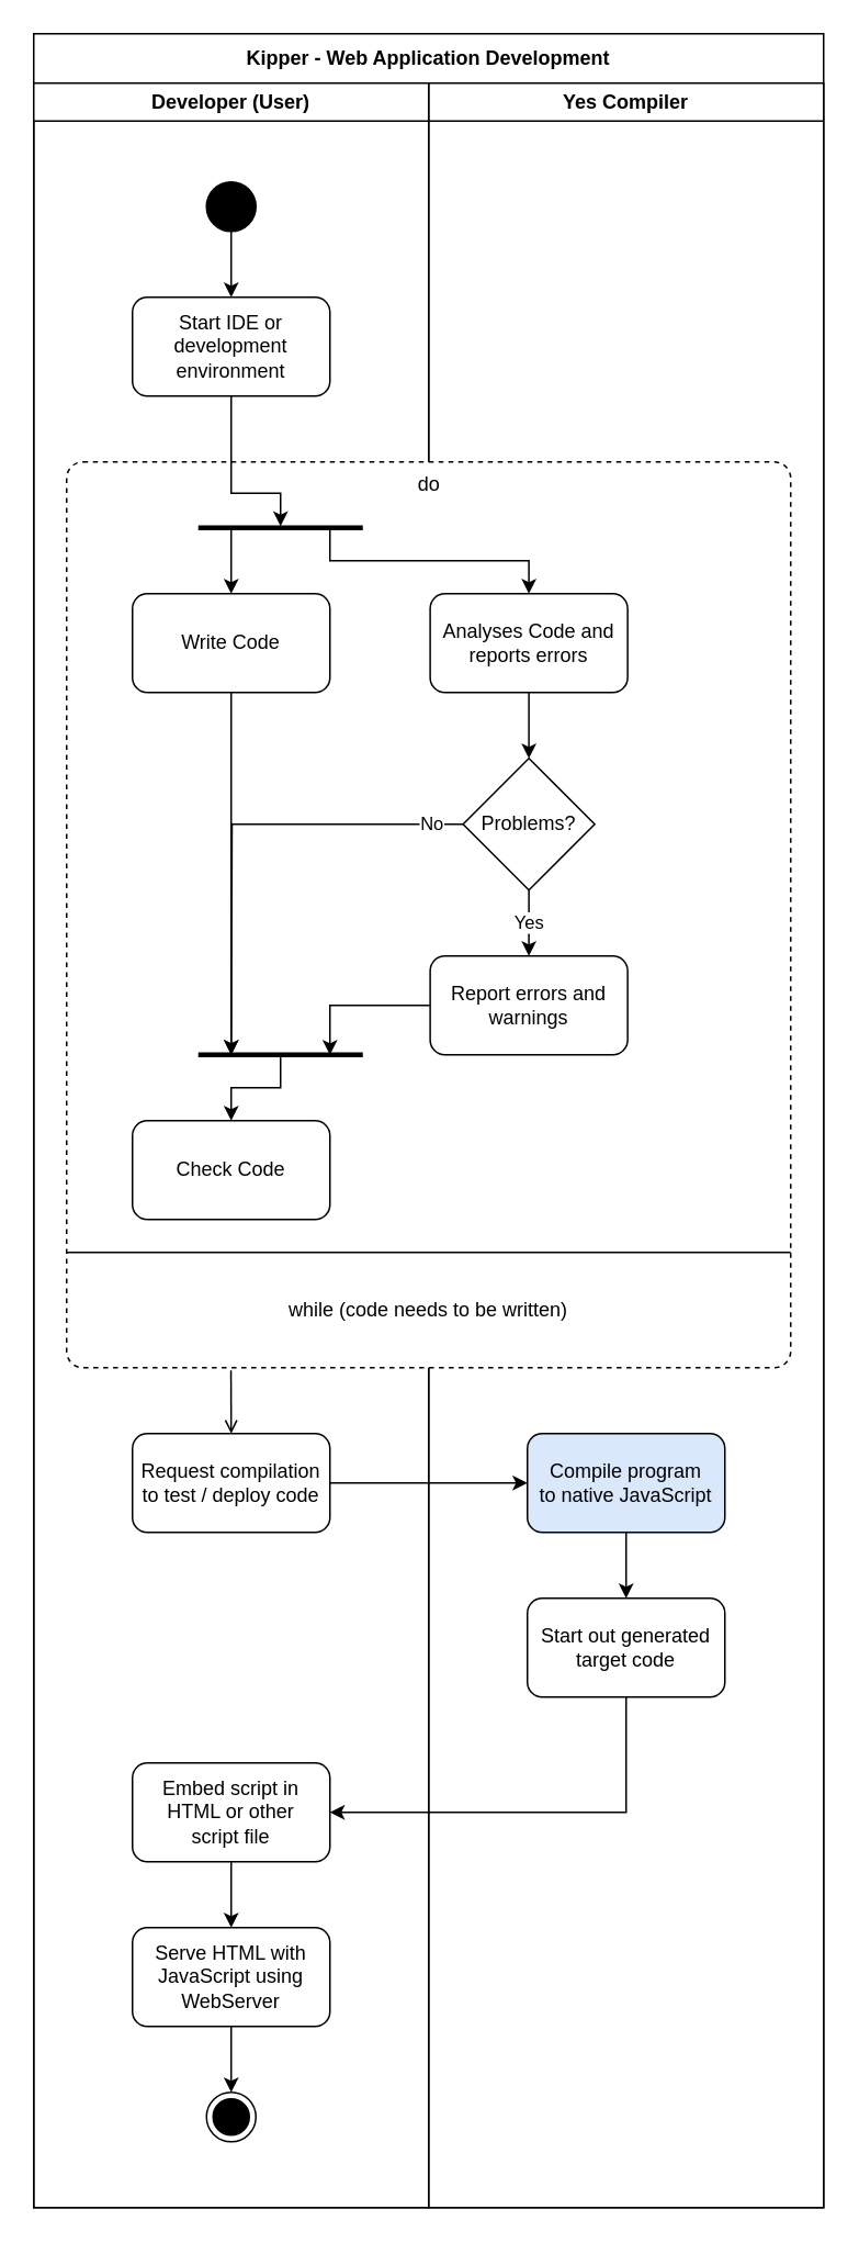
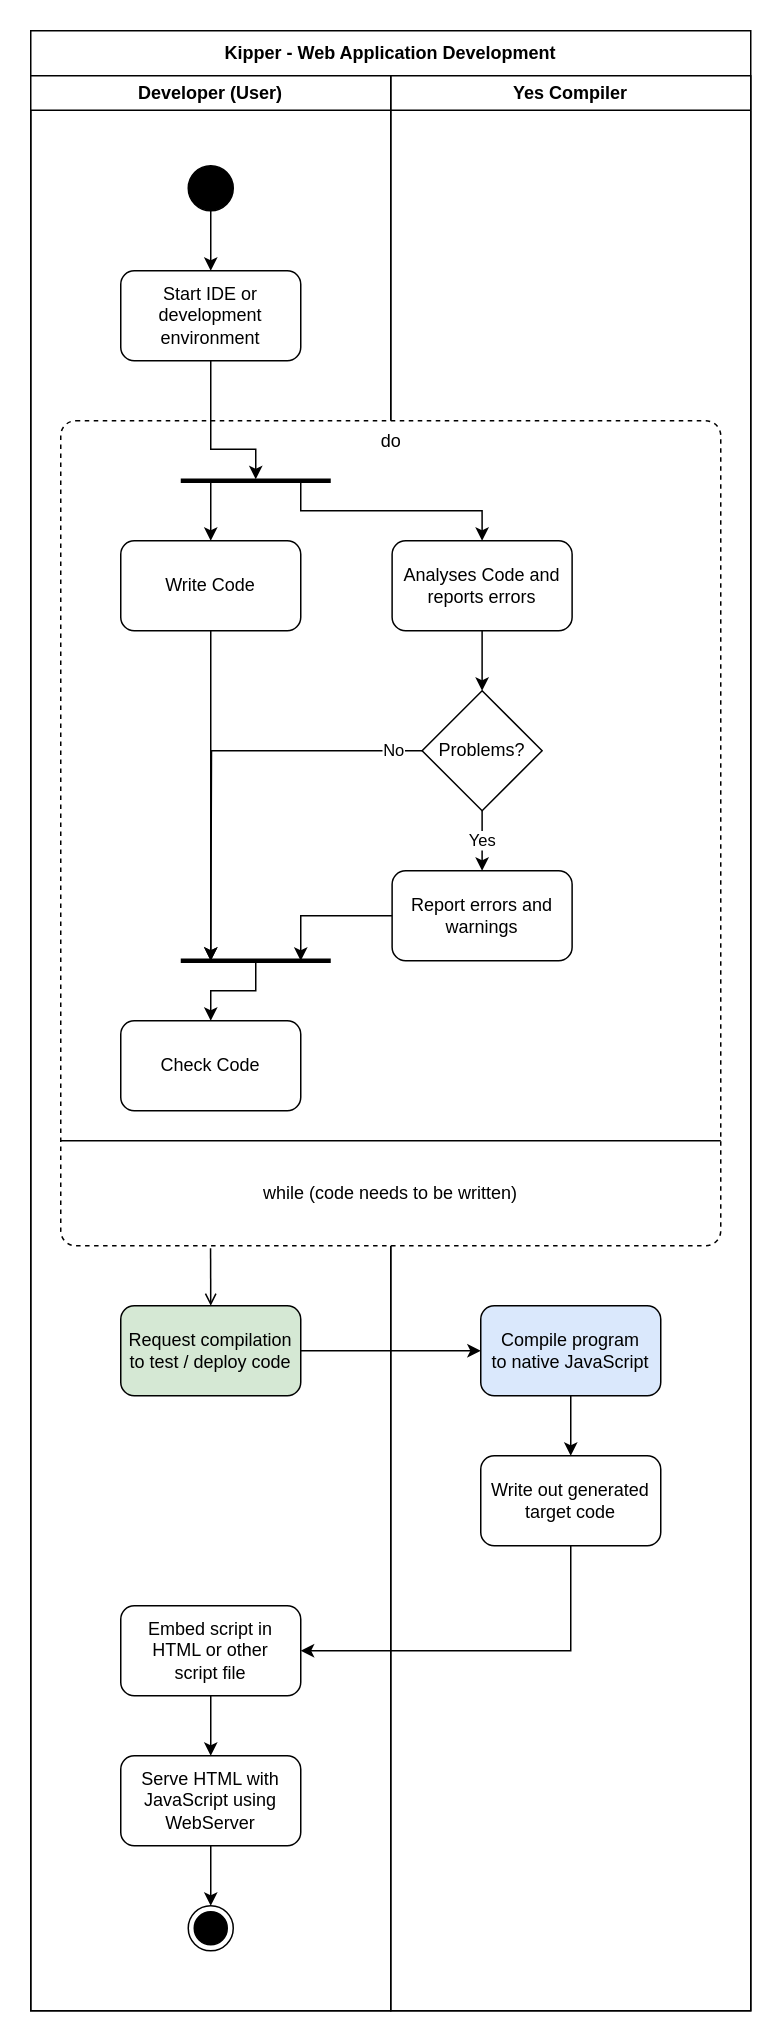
  <mxCell id="0" />
  <mxCell id="1" parent="0" />
  <mxCell id="2" value="Kipper - Web Application Development" style="swimlane;whiteSpace=wrap;html=1;startSize=30;" parent="1" vertex="1"><mxGeometry x="20" y="20" width="480" height="1320" as="geometry" /></mxCell>
  <mxCell id="3" value="Yes Compiler" style="swimlane;whiteSpace=wrap;html=1;" parent="2" vertex="1"><mxGeometry x="240" y="30" width="240" height="1290" as="geometry" /></mxCell>
  <mxCell id="4" value="Developer (User)" style="swimlane;whiteSpace=wrap;html=1;startSize=23;" parent="2" vertex="1"><mxGeometry y="30" width="240" height="1290" as="geometry" /></mxCell>
  <mxCell id="5" value="do" style="html=1;align=center;verticalAlign=top;rounded=1;absoluteArcSize=1;arcSize=20;dashed=1;" parent="4" vertex="1"><mxGeometry x="20" y="230" width="440" height="550" as="geometry" /></mxCell>
  <mxCell id="6" value="" style="ellipse;fillColor=strokeColor;" parent="4" vertex="1"><mxGeometry x="105" y="60" width="30" height="30" as="geometry" /></mxCell>
  <mxCell id="7" style="edgeStyle=orthogonalEdgeStyle;rounded=0;orthogonalLoop=1;jettySize=auto;html=1;exitX=0.5;exitY=1;exitDx=0;exitDy=0;entryX=0.5;entryY=0;entryDx=0;entryDy=0;" parent="4" source="6" target="9" edge="1"><mxGeometry relative="1" as="geometry"><mxPoint x="120" y="190" as="sourcePoint" /><mxPoint x="130" y="120" as="targetPoint" /></mxGeometry></mxCell>
  <mxCell id="8" style="edgeStyle=orthogonalEdgeStyle;rounded=0;orthogonalLoop=1;jettySize=auto;html=1;exitX=0.5;exitY=1;exitDx=0;exitDy=0;" parent="4" source="9" edge="1"><mxGeometry relative="1" as="geometry"><mxPoint x="150" y="269" as="targetPoint" /><mxPoint x="120" y="189" as="sourcePoint" /><Array as="points"><mxPoint x="120" y="249" /><mxPoint x="150" y="249" /></Array></mxGeometry></mxCell>
  <mxCell id="9" value="Start IDE or development&lt;br&gt;environment" style="rounded=1;whiteSpace=wrap;html=1;" parent="4" vertex="1"><mxGeometry x="60" y="130" width="120" height="60" as="geometry" /></mxCell>
  <mxCell id="10" style="edgeStyle=orthogonalEdgeStyle;rounded=0;orthogonalLoop=1;jettySize=auto;html=1;entryX=0.5;entryY=0;entryDx=0;entryDy=0;exitX=0.227;exitY=1.023;exitDx=0;exitDy=0;exitPerimeter=0;endArrow=open;" parent="4" source="11" target="21" edge="1"><mxGeometry relative="1" as="geometry"><mxPoint x="120" y="670" as="sourcePoint" /></mxGeometry></mxCell>
  <mxCell id="11" value="while (code needs to be written)" style="text;html=1;strokeColor=none;fillColor=none;align=center;verticalAlign=middle;whiteSpace=wrap;rounded=0;" parent="4" vertex="1"><mxGeometry x="20" y="710" width="440" height="70" as="geometry" /></mxCell>
  <mxCell id="12" style="edgeStyle=orthogonalEdgeStyle;rounded=0;orthogonalLoop=1;jettySize=auto;html=1;exitX=0.5;exitY=1;exitDx=0;exitDy=0;entryX=0.5;entryY=0;entryDx=0;entryDy=0;strokeWidth=1;endArrow=classic;endFill=1;" parent="4" source="13" target="15" edge="1"><mxGeometry relative="1" as="geometry" /></mxCell>
  <mxCell id="13" value="Embed script in HTML or other &lt;br&gt;script file" style="rounded=1;whiteSpace=wrap;html=1;" parent="4" vertex="1"><mxGeometry x="60" y="1020" width="120" height="60" as="geometry" /></mxCell>
  <mxCell id="14" style="edgeStyle=orthogonalEdgeStyle;rounded=0;orthogonalLoop=1;jettySize=auto;html=1;exitX=0.5;exitY=1;exitDx=0;exitDy=0;entryX=0.5;entryY=0;entryDx=0;entryDy=0;strokeWidth=1;endArrow=classic;endFill=1;" parent="4" source="15" target="16" edge="1"><mxGeometry relative="1" as="geometry" /></mxCell>
  <mxCell id="15" value="Serve HTML with JavaScript using WebServer" style="rounded=1;whiteSpace=wrap;html=1;" parent="4" vertex="1"><mxGeometry x="60" y="1120" width="120" height="60" as="geometry" /></mxCell>
  <mxCell id="16" value="" style="ellipse;html=1;shape=endState;fillColor=strokeColor;" parent="4" vertex="1"><mxGeometry x="105" y="1220" width="30" height="30" as="geometry" /></mxCell>
  <mxCell id="17" value="Compile program&lt;br style=&quot;border-color: var(--border-color);&quot;&gt;to native JavaScript" style="rounded=1;whiteSpace=wrap;html=1;fillColor=#dae8fc;" parent="4" vertex="1"><mxGeometry x="300" y="820" width="120" height="60" as="geometry" /></mxCell>
  <mxCell id="18" style="edgeStyle=orthogonalEdgeStyle;rounded=0;orthogonalLoop=1;jettySize=auto;html=1;exitX=0.5;exitY=1;exitDx=0;exitDy=0;entryX=1;entryY=0.5;entryDx=0;entryDy=0;" parent="4" source="19" target="13" edge="1"><mxGeometry relative="1" as="geometry" /></mxCell>
- <mxCell id="19" value="Start out generated&lt;br&gt;target code" style="rounded=1;whiteSpace=wrap;html=1;" parent="4" vertex="1"><mxGeometry x="300" y="920" width="120" height="60" as="geometry" /></mxCell>
+ <mxCell id="19" value="Write out generated&lt;br&gt;target code" style="rounded=1;whiteSpace=wrap;html=1;" parent="4" vertex="1"><mxGeometry x="300" y="920" width="120" height="60" as="geometry" /></mxCell>
  <mxCell id="20" style="edgeStyle=orthogonalEdgeStyle;rounded=0;orthogonalLoop=1;jettySize=auto;html=1;exitX=0.5;exitY=1;exitDx=0;exitDy=0;entryX=0.5;entryY=0;entryDx=0;entryDy=0;" parent="4" source="17" target="19" edge="1"><mxGeometry relative="1" as="geometry" /></mxCell>
- <mxCell id="21" value="Request compilation&lt;br style=&quot;border-color: var(--border-color);&quot;&gt;to test / deploy code" style="rounded=1;whiteSpace=wrap;html=1;" parent="4" vertex="1"><mxGeometry x="60" y="820" width="120" height="60" as="geometry" /></mxCell>
+ <mxCell id="21" value="Request compilation&lt;br style=&quot;border-color: var(--border-color);&quot;&gt;to test / deploy code" style="rounded=1;whiteSpace=wrap;html=1;fillColor=#d5e8d4;" parent="4" vertex="1"><mxGeometry x="60" y="820" width="120" height="60" as="geometry" /></mxCell>
  <mxCell id="22" style="edgeStyle=orthogonalEdgeStyle;rounded=0;orthogonalLoop=1;jettySize=auto;html=1;exitX=1;exitY=0.5;exitDx=0;exitDy=0;entryX=0;entryY=0.5;entryDx=0;entryDy=0;strokeWidth=1;endArrow=classic;endFill=1;" parent="4" source="21" target="17" edge="1"><mxGeometry relative="1" as="geometry" /></mxCell>
  <mxCell id="23" value="" style="html=1;rounded=0;strokeWidth=3;endArrow=none;endFill=0;" parent="4" edge="1"><mxGeometry width="100" relative="1" as="geometry"><mxPoint x="100" y="270" as="sourcePoint" /><mxPoint x="200" y="270" as="targetPoint" /><Array as="points"><mxPoint x="160" y="270" /></Array></mxGeometry></mxCell>
  <mxCell id="24" style="edgeStyle=orthogonalEdgeStyle;rounded=0;orthogonalLoop=1;jettySize=auto;html=1;exitX=0.5;exitY=1;exitDx=0;exitDy=0;strokeWidth=1;endArrow=classic;endFill=1;" parent="4" source="25" edge="1"><mxGeometry relative="1" as="geometry"><mxPoint x="120" y="590" as="targetPoint" /></mxGeometry></mxCell>
  <mxCell id="25" value="Write Code" style="rounded=1;whiteSpace=wrap;html=1;" parent="4" vertex="1"><mxGeometry x="60" y="310" width="120" height="60" as="geometry" /></mxCell>
  <mxCell id="26" value="Check Code" style="rounded=1;whiteSpace=wrap;html=1;" parent="4" vertex="1"><mxGeometry x="60" y="630" width="120" height="60" as="geometry" /></mxCell>
  <mxCell id="27" value="" style="endArrow=none;html=1;rounded=0;entryX=1;entryY=0;entryDx=0;entryDy=0;exitX=0;exitY=0;exitDx=0;exitDy=0;" parent="4" source="11" target="11" edge="1"><mxGeometry width="50" height="50" relative="1" as="geometry"><mxPoint x="20" y="670" as="sourcePoint" /><mxPoint x="220" y="590.0" as="targetPoint" /></mxGeometry></mxCell>
  <mxCell id="28" value="" style="html=1;rounded=0;strokeWidth=3;endArrow=none;endFill=0;" edge="1" parent="4"><mxGeometry x="1" y="-45" width="100" relative="1" as="geometry"><mxPoint x="100" y="590" as="sourcePoint" /><mxPoint x="200" y="590" as="targetPoint" /><Array as="points"><mxPoint x="160" y="590" /></Array><mxPoint x="40" y="-25" as="offset" /></mxGeometry></mxCell>
  <mxCell id="29" style="edgeStyle=orthogonalEdgeStyle;rounded=0;orthogonalLoop=1;jettySize=auto;html=1;entryX=0.5;entryY=0;entryDx=0;entryDy=0;" edge="1" parent="4" target="26"><mxGeometry x="-0.714" y="-10" relative="1" as="geometry"><mxPoint x="150" y="590" as="targetPoint" /><mxPoint x="150" y="590" as="sourcePoint" /><Array as="points"><mxPoint x="150" y="610" /><mxPoint x="120" y="610" /></Array><mxPoint as="offset" /></mxGeometry></mxCell>
  <mxCell id="30" value="Analyses Code and reports errors" style="rounded=1;whiteSpace=wrap;html=1;" vertex="1" parent="4"><mxGeometry x="240.91" y="310" width="120" height="60" as="geometry" /></mxCell>
  <mxCell id="31" value="Problems?" style="rhombus;whiteSpace=wrap;html=1;" vertex="1" parent="4"><mxGeometry x="260.91" y="410" width="80" height="80" as="geometry" /></mxCell>
  <mxCell id="32" style="edgeStyle=orthogonalEdgeStyle;rounded=0;orthogonalLoop=1;jettySize=auto;html=1;exitX=0.5;exitY=1;exitDx=0;exitDy=0;entryX=0.5;entryY=0;entryDx=0;entryDy=0;strokeWidth=1;endArrow=classic;endFill=1;" edge="1" parent="4" source="30" target="31"><mxGeometry relative="1" as="geometry" /></mxCell>
  <mxCell id="33" value="Report errors and warnings" style="rounded=1;whiteSpace=wrap;html=1;" vertex="1" parent="4"><mxGeometry x="240.91" y="530" width="120" height="60" as="geometry" /></mxCell>
  <mxCell id="34" value="Yes" style="edgeStyle=orthogonalEdgeStyle;rounded=0;orthogonalLoop=1;jettySize=auto;html=1;entryX=0.5;entryY=0;entryDx=0;entryDy=0;strokeWidth=1;endArrow=classic;endFill=1;" edge="1" parent="4" source="31" target="33"><mxGeometry relative="1" as="geometry"><Array as="points" /><mxPoint as="offset" /></mxGeometry></mxCell>
  <mxCell id="35" style="edgeStyle=orthogonalEdgeStyle;rounded=0;orthogonalLoop=1;jettySize=auto;html=1;strokeWidth=1;endArrow=classic;endFill=1;exitX=0;exitY=0.5;exitDx=0;exitDy=0;" parent="2" source="33" edge="1"><mxGeometry relative="1" as="geometry"><mxPoint x="300" y="590" as="sourcePoint" /><mxPoint x="180" y="620" as="targetPoint" /><Array as="points"><mxPoint x="180" y="590" /></Array></mxGeometry></mxCell>
  <mxCell id="36" value="" style="endArrow=classic;html=1;rounded=0;strokeWidth=1;entryX=0.5;entryY=0;entryDx=0;entryDy=0;edgeStyle=orthogonalEdgeStyle;" parent="1" target="25" edge="1"><mxGeometry width="50" height="50" relative="1" as="geometry"><mxPoint x="140" y="320" as="sourcePoint" /><mxPoint x="210" y="310" as="targetPoint" /><Array as="points"><mxPoint x="140" y="330" /><mxPoint x="140" y="330" /></Array></mxGeometry></mxCell>
  <mxCell id="37" value="" style="endArrow=classic;html=1;rounded=0;strokeWidth=1;edgeStyle=orthogonalEdgeStyle;entryX=0.5;entryY=0;entryDx=0;entryDy=0;" parent="1" target="30" edge="1"><mxGeometry width="50" height="50" relative="1" as="geometry"><mxPoint x="200" y="320" as="sourcePoint" /><mxPoint x="380" y="360" as="targetPoint" /><Array as="points"><mxPoint x="200" y="340" /><mxPoint x="321" y="340" /></Array></mxGeometry></mxCell>
  <mxCell id="38" style="edgeStyle=orthogonalEdgeStyle;rounded=0;orthogonalLoop=1;jettySize=auto;html=1;strokeWidth=1;endArrow=classic;endFill=1;" parent="1" source="31" edge="1"><mxGeometry relative="1" as="geometry"><mxPoint x="340" y="500" as="sourcePoint" /><mxPoint x="140" y="640" as="targetPoint" /></mxGeometry></mxCell>
  <mxCell id="39" value="No" style="edgeLabel;html=1;align=center;verticalAlign=middle;resizable=0;points=[];" vertex="1" connectable="0" parent="38"><mxGeometry x="-0.863" y="-1" relative="1" as="geometry"><mxPoint as="offset" /></mxGeometry></mxCell>
